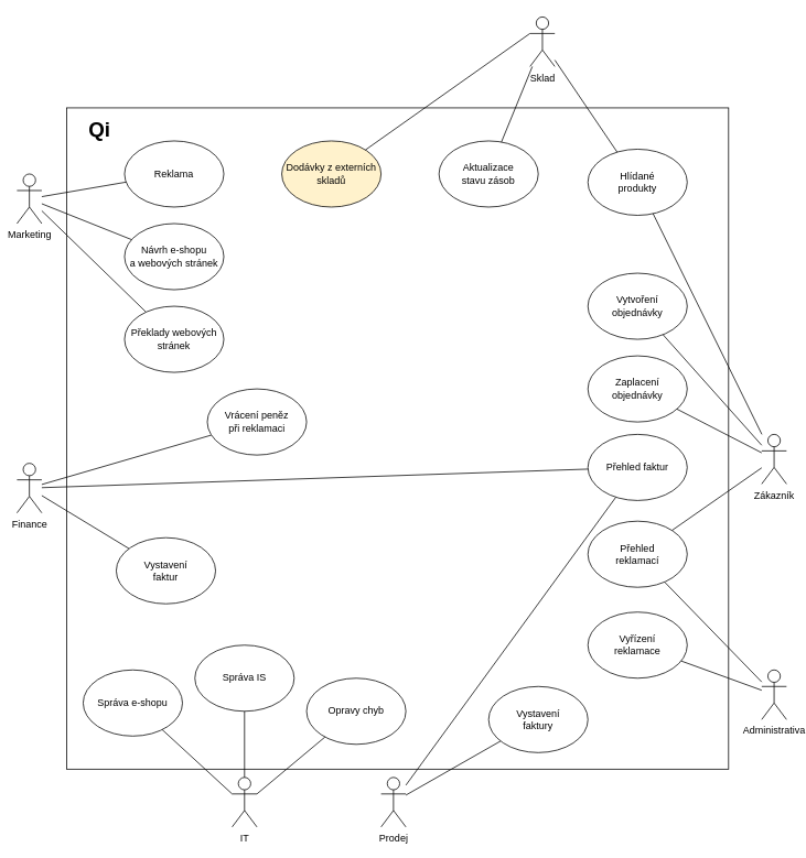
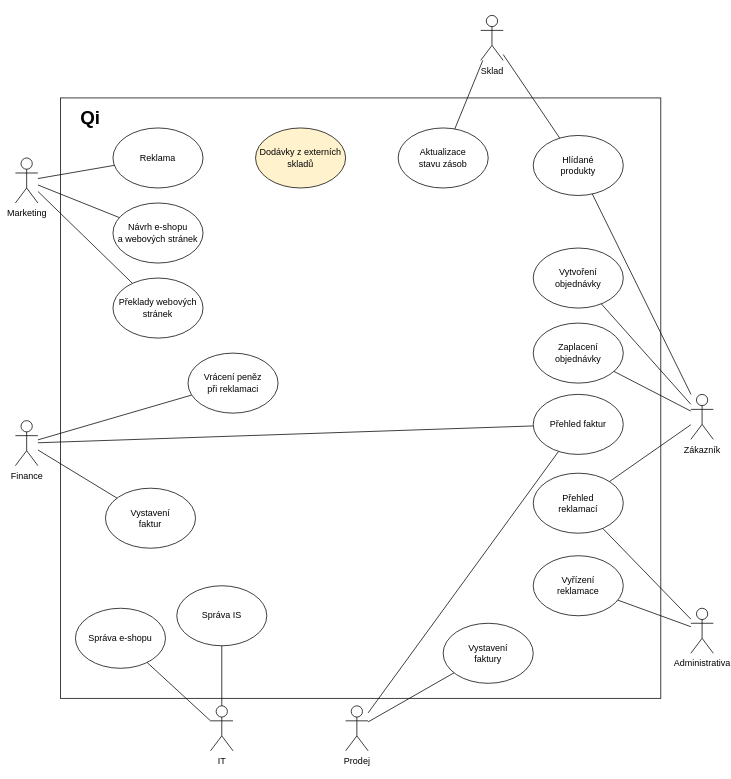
  <mxCell id="0" />
  <mxCell id="1" parent="0" />
  <mxCell id="2" value="" style="whiteSpace=wrap;html=1;aspect=fixed;" vertex="1" parent="1"><mxGeometry x="80" y="130" width="800" height="800" as="geometry" /></mxCell>
  <mxCell id="3" value="&lt;div&gt;IT&lt;/div&gt;&lt;div&gt;&lt;br&gt;&lt;/div&gt;" style="shape=umlActor;verticalLabelPosition=bottom;verticalAlign=top;html=1;outlineConnect=0;" vertex="1" parent="1"><mxGeometry x="280" y="940" width="30" height="60" as="geometry" /></mxCell>
  <mxCell id="4" style="rounded=0;orthogonalLoop=1;jettySize=auto;html=1;endArrow=none;endFill=0;" edge="1" parent="1" source="5" target="22"><mxGeometry relative="1" as="geometry" /></mxCell>
  <mxCell id="5" value="&lt;div&gt;Finance&lt;/div&gt;&lt;div&gt;&lt;br&gt;&lt;/div&gt;" style="shape=umlActor;verticalLabelPosition=bottom;verticalAlign=top;html=1;outlineConnect=0;" vertex="1" parent="1"><mxGeometry x="20" y="560" width="30" height="60" as="geometry" /></mxCell>
  <mxCell id="6" style="rounded=0;orthogonalLoop=1;jettySize=auto;html=1;endArrow=none;endFill=0;" edge="1" parent="1" source="8" target="24"><mxGeometry relative="1" as="geometry" /></mxCell>
  <mxCell id="7" style="rounded=0;orthogonalLoop=1;jettySize=auto;html=1;endArrow=none;endFill=0;" edge="1" parent="1" source="8" target="25"><mxGeometry relative="1" as="geometry" /></mxCell>
  <mxCell id="8" value="Administrativa" style="shape=umlActor;verticalLabelPosition=bottom;verticalAlign=top;html=1;outlineConnect=0;" vertex="1" parent="1"><mxGeometry x="920" y="810" width="30" height="60" as="geometry" /></mxCell>
  <mxCell id="9" style="rounded=0;orthogonalLoop=1;jettySize=auto;html=1;endArrow=none;endFill=0;" edge="1" parent="1" source="10" target="27"><mxGeometry relative="1" as="geometry" /></mxCell>
  <mxCell id="10" value="Sklad" style="shape=umlActor;verticalLabelPosition=bottom;verticalAlign=top;html=1;outlineConnect=0;" vertex="1" parent="1"><mxGeometry x="640" y="20" width="30" height="60" as="geometry" /></mxCell>
  <mxCell id="11" style="rounded=0;orthogonalLoop=1;jettySize=auto;html=1;endArrow=none;endFill=0;" edge="1" parent="1" source="13" target="22"><mxGeometry relative="1" as="geometry" /></mxCell>
  <mxCell id="12" style="rounded=0;orthogonalLoop=1;jettySize=auto;html=1;endArrow=none;endFill=0;" edge="1" parent="1" source="13" target="26"><mxGeometry relative="1" as="geometry" /></mxCell>
  <mxCell id="13" value="Prodej" style="shape=umlActor;verticalLabelPosition=bottom;verticalAlign=top;html=1;outlineConnect=0;" vertex="1" parent="1"><mxGeometry x="460" y="940" width="30" height="60" as="geometry" /></mxCell>
  <mxCell id="14" value="Marketing" style="shape=umlActor;verticalLabelPosition=bottom;verticalAlign=top;html=1;outlineConnect=0;" vertex="1" parent="1"><mxGeometry x="20" y="210" width="30" height="60" as="geometry" /></mxCell>
  <mxCell id="15" value="&lt;font style=&quot;font-size: 25px;&quot;&gt;&lt;b&gt;Qi&lt;/b&gt;&lt;/font&gt;" style="text;html=1;align=center;verticalAlign=middle;whiteSpace=wrap;rounded=0;" vertex="1" parent="1"><mxGeometry x="90" y="140" width="60" height="30" as="geometry" /></mxCell>
  <mxCell id="16" style="rounded=0;orthogonalLoop=1;jettySize=auto;html=1;endArrow=none;endFill=0;" edge="1" parent="1" source="17" target="27"><mxGeometry relative="1" as="geometry" /></mxCell>
  <mxCell id="17" value="Zákazník" style="shape=umlActor;verticalLabelPosition=bottom;verticalAlign=top;html=1;outlineConnect=0;" vertex="1" parent="1"><mxGeometry x="920" y="525" width="30" height="60" as="geometry" /></mxCell>
  <mxCell id="18" style="rounded=0;orthogonalLoop=1;jettySize=auto;html=1;endArrow=none;endFill=0;" edge="1" parent="1" source="19" target="17"><mxGeometry relative="1" as="geometry" /></mxCell>
  <mxCell id="19" value="Vytvoření&lt;br&gt;objednávky" style="ellipse;whiteSpace=wrap;html=1;" vertex="1" parent="1"><mxGeometry x="710" y="330" width="120" height="80" as="geometry" /></mxCell>
  <mxCell id="20" style="rounded=0;orthogonalLoop=1;jettySize=auto;html=1;endArrow=none;endFill=0;" edge="1" parent="1" source="21" target="17"><mxGeometry relative="1" as="geometry" /></mxCell>
  <mxCell id="21" value="Zaplacení&lt;br&gt;objednávky" style="ellipse;whiteSpace=wrap;html=1;" vertex="1" parent="1"><mxGeometry x="710" y="430" width="120" height="80" as="geometry" /></mxCell>
  <mxCell id="22" value="Přehled faktur" style="ellipse;whiteSpace=wrap;html=1;" vertex="1" parent="1"><mxGeometry x="710" y="525" width="120" height="80" as="geometry" /></mxCell>
  <mxCell id="23" style="rounded=0;orthogonalLoop=1;jettySize=auto;html=1;endArrow=none;endFill=0;" edge="1" parent="1" source="24" target="17"><mxGeometry relative="1" as="geometry" /></mxCell>
  <mxCell id="24" value="Přehled&lt;br&gt;reklamací" style="ellipse;whiteSpace=wrap;html=1;" vertex="1" parent="1"><mxGeometry x="710" y="630" width="120" height="80" as="geometry" /></mxCell>
  <mxCell id="25" value="Vyřízení&lt;br&gt;reklamace" style="ellipse;whiteSpace=wrap;html=1;" vertex="1" parent="1"><mxGeometry x="710" y="740" width="120" height="80" as="geometry" /></mxCell>
  <mxCell id="26" value="Vystavení&lt;br&gt;&lt;div&gt;faktury&lt;/div&gt;" style="ellipse;whiteSpace=wrap;html=1;" vertex="1" parent="1"><mxGeometry x="590" y="830" width="120" height="80" as="geometry" /></mxCell>
  <mxCell id="27" value="Hlídané&lt;br&gt;produkty" style="ellipse;whiteSpace=wrap;html=1;" vertex="1" parent="1"><mxGeometry x="710" y="180" width="120" height="80" as="geometry" /></mxCell>
  <mxCell id="28" value="Správa e-shopu" style="ellipse;whiteSpace=wrap;html=1;" vertex="1" parent="1"><mxGeometry x="100" y="810" width="120" height="80" as="geometry" /></mxCell>
  <mxCell id="29" value="Správa IS" style="ellipse;whiteSpace=wrap;html=1;" vertex="1" parent="1"><mxGeometry x="235" y="780" width="120" height="80" as="geometry" /></mxCell>
- <mxCell id="30" value="Opravy chyb" style="ellipse;whiteSpace=wrap;html=1;" vertex="1" parent="1"><mxGeometry x="370" y="820" width="120" height="80" as="geometry" /></mxCell>
  <mxCell id="31" style="rounded=0;orthogonalLoop=1;jettySize=auto;html=1;entryX=0;entryY=0.333;entryDx=0;entryDy=0;entryPerimeter=0;endArrow=none;endFill=0;" edge="1" parent="1" source="28" target="3"><mxGeometry relative="1" as="geometry" /></mxCell>
  <mxCell id="32" style="rounded=0;orthogonalLoop=1;jettySize=auto;html=1;entryX=0.5;entryY=0;entryDx=0;entryDy=0;entryPerimeter=0;endArrow=none;endFill=0;" edge="1" parent="1" source="29" target="3"><mxGeometry relative="1" as="geometry" /></mxCell>
- <mxCell id="33" style="rounded=0;orthogonalLoop=1;jettySize=auto;html=1;entryX=1;entryY=0.333;entryDx=0;entryDy=0;entryPerimeter=0;endArrow=none;endFill=0;" edge="1" parent="1" source="30" target="3"><mxGeometry relative="1" as="geometry" /></mxCell>
  <mxCell id="34" style="rounded=0;orthogonalLoop=1;jettySize=auto;html=1;endArrow=none;endFill=0;" edge="1" parent="1" source="35" target="5"><mxGeometry relative="1" as="geometry" /></mxCell>
  <mxCell id="35" value="Vystavení&lt;br&gt;faktur" style="ellipse;whiteSpace=wrap;html=1;" vertex="1" parent="1"><mxGeometry x="140" y="650" width="120" height="80" as="geometry" /></mxCell>
  <mxCell id="36" style="rounded=0;orthogonalLoop=1;jettySize=auto;html=1;endArrow=none;endFill=0;" edge="1" parent="1" source="37" target="5"><mxGeometry relative="1" as="geometry" /></mxCell>
  <mxCell id="37" value="Vrácení peněz&lt;br&gt;při reklamaci" style="ellipse;whiteSpace=wrap;html=1;" vertex="1" parent="1"><mxGeometry x="250" y="470" width="120" height="80" as="geometry" /></mxCell>
  <mxCell id="38" style="rounded=0;orthogonalLoop=1;jettySize=auto;html=1;endArrow=none;endFill=0;" edge="1" parent="1" source="39" target="14"><mxGeometry relative="1" as="geometry" /></mxCell>
  <mxCell id="39" value="Reklama" style="ellipse;whiteSpace=wrap;html=1;" vertex="1" parent="1"><mxGeometry x="150" y="170" width="120" height="80" as="geometry" /></mxCell>
  <mxCell id="40" style="rounded=0;orthogonalLoop=1;jettySize=auto;html=1;endArrow=none;endFill=0;" edge="1" parent="1" source="41" target="14"><mxGeometry relative="1" as="geometry" /></mxCell>
  <mxCell id="41" value="Návrh e-shopu&lt;br&gt;a webových stránek" style="ellipse;whiteSpace=wrap;html=1;" vertex="1" parent="1"><mxGeometry x="150" y="270" width="120" height="80" as="geometry" /></mxCell>
  <mxCell id="42" value="Dodávky z externích skladů" style="ellipse;whiteSpace=wrap;html=1;fillColor=#fff2cc;" vertex="1" parent="1"><mxGeometry x="340" y="170" width="120" height="80" as="geometry" /></mxCell>
- <mxCell id="43" style="rounded=0;orthogonalLoop=1;jettySize=auto;html=1;entryX=0;entryY=0.333;entryDx=0;entryDy=0;entryPerimeter=0;endArrow=none;endFill=0;" edge="1" parent="1" source="42" target="10"><mxGeometry relative="1" as="geometry" /></mxCell>
  <mxCell id="44" style="rounded=0;orthogonalLoop=1;jettySize=auto;html=1;endArrow=none;endFill=0;" edge="1" parent="1" source="45" target="10"><mxGeometry relative="1" as="geometry" /></mxCell>
  <mxCell id="45" value="Aktualizace&lt;br&gt;stavu zásob" style="ellipse;whiteSpace=wrap;html=1;" vertex="1" parent="1"><mxGeometry x="530" y="170" width="120" height="80" as="geometry" /></mxCell>
  <mxCell id="46" style="rounded=0;orthogonalLoop=1;jettySize=auto;html=1;endArrow=none;endFill=0;" edge="1" parent="1" source="47" target="14"><mxGeometry relative="1" as="geometry" /></mxCell>
  <mxCell id="47" value="Překlady webových&lt;br&gt;stránek" style="ellipse;whiteSpace=wrap;html=1;" vertex="1" parent="1"><mxGeometry x="150" y="370" width="120" height="80" as="geometry" /></mxCell>
